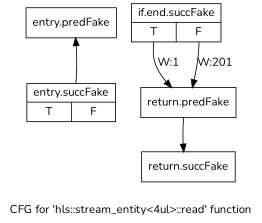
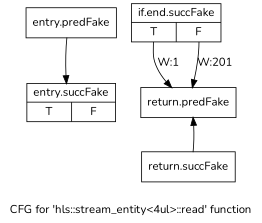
  digraph {
    fontname=Nunito
    label="CFG for 'hls::stream_entity\<4ul\>::read' function"
    node [fontname=Nunito shape=record filename="/tools/Xilinx/Vitis_HLS/2022.1/include/hls_stream_thread_unsafe.h" linenumber=143]
    edge [execusionnum=200 filename="/tools/Xilinx/Vitis_HLS/2022.1/include/hls_stream_thread_unsafe.h" fontname=Nunito]
    n1 [label="{entry.predFake}" filename="" linenumber=""]
    n2 [label="{entry.succFake|{<s0>T|<s1>F}}" linenumber=117]
    n3 [label="{return.predFake}"]
    n4 [label="{return.succFake}"]
    n5 [label="{if.end.succFake|{<s0>T|<s1>F}}" linenumber=130]
-   n2 -> n1
-   n3 -> n4
+   n1 -> n2
+   n4 -> n3
    n5 -> n3 [execusionnum=0 label="W:1" tailport=s0]
    n5 -> n3 [label="W:201" tailport=s1]
  }
